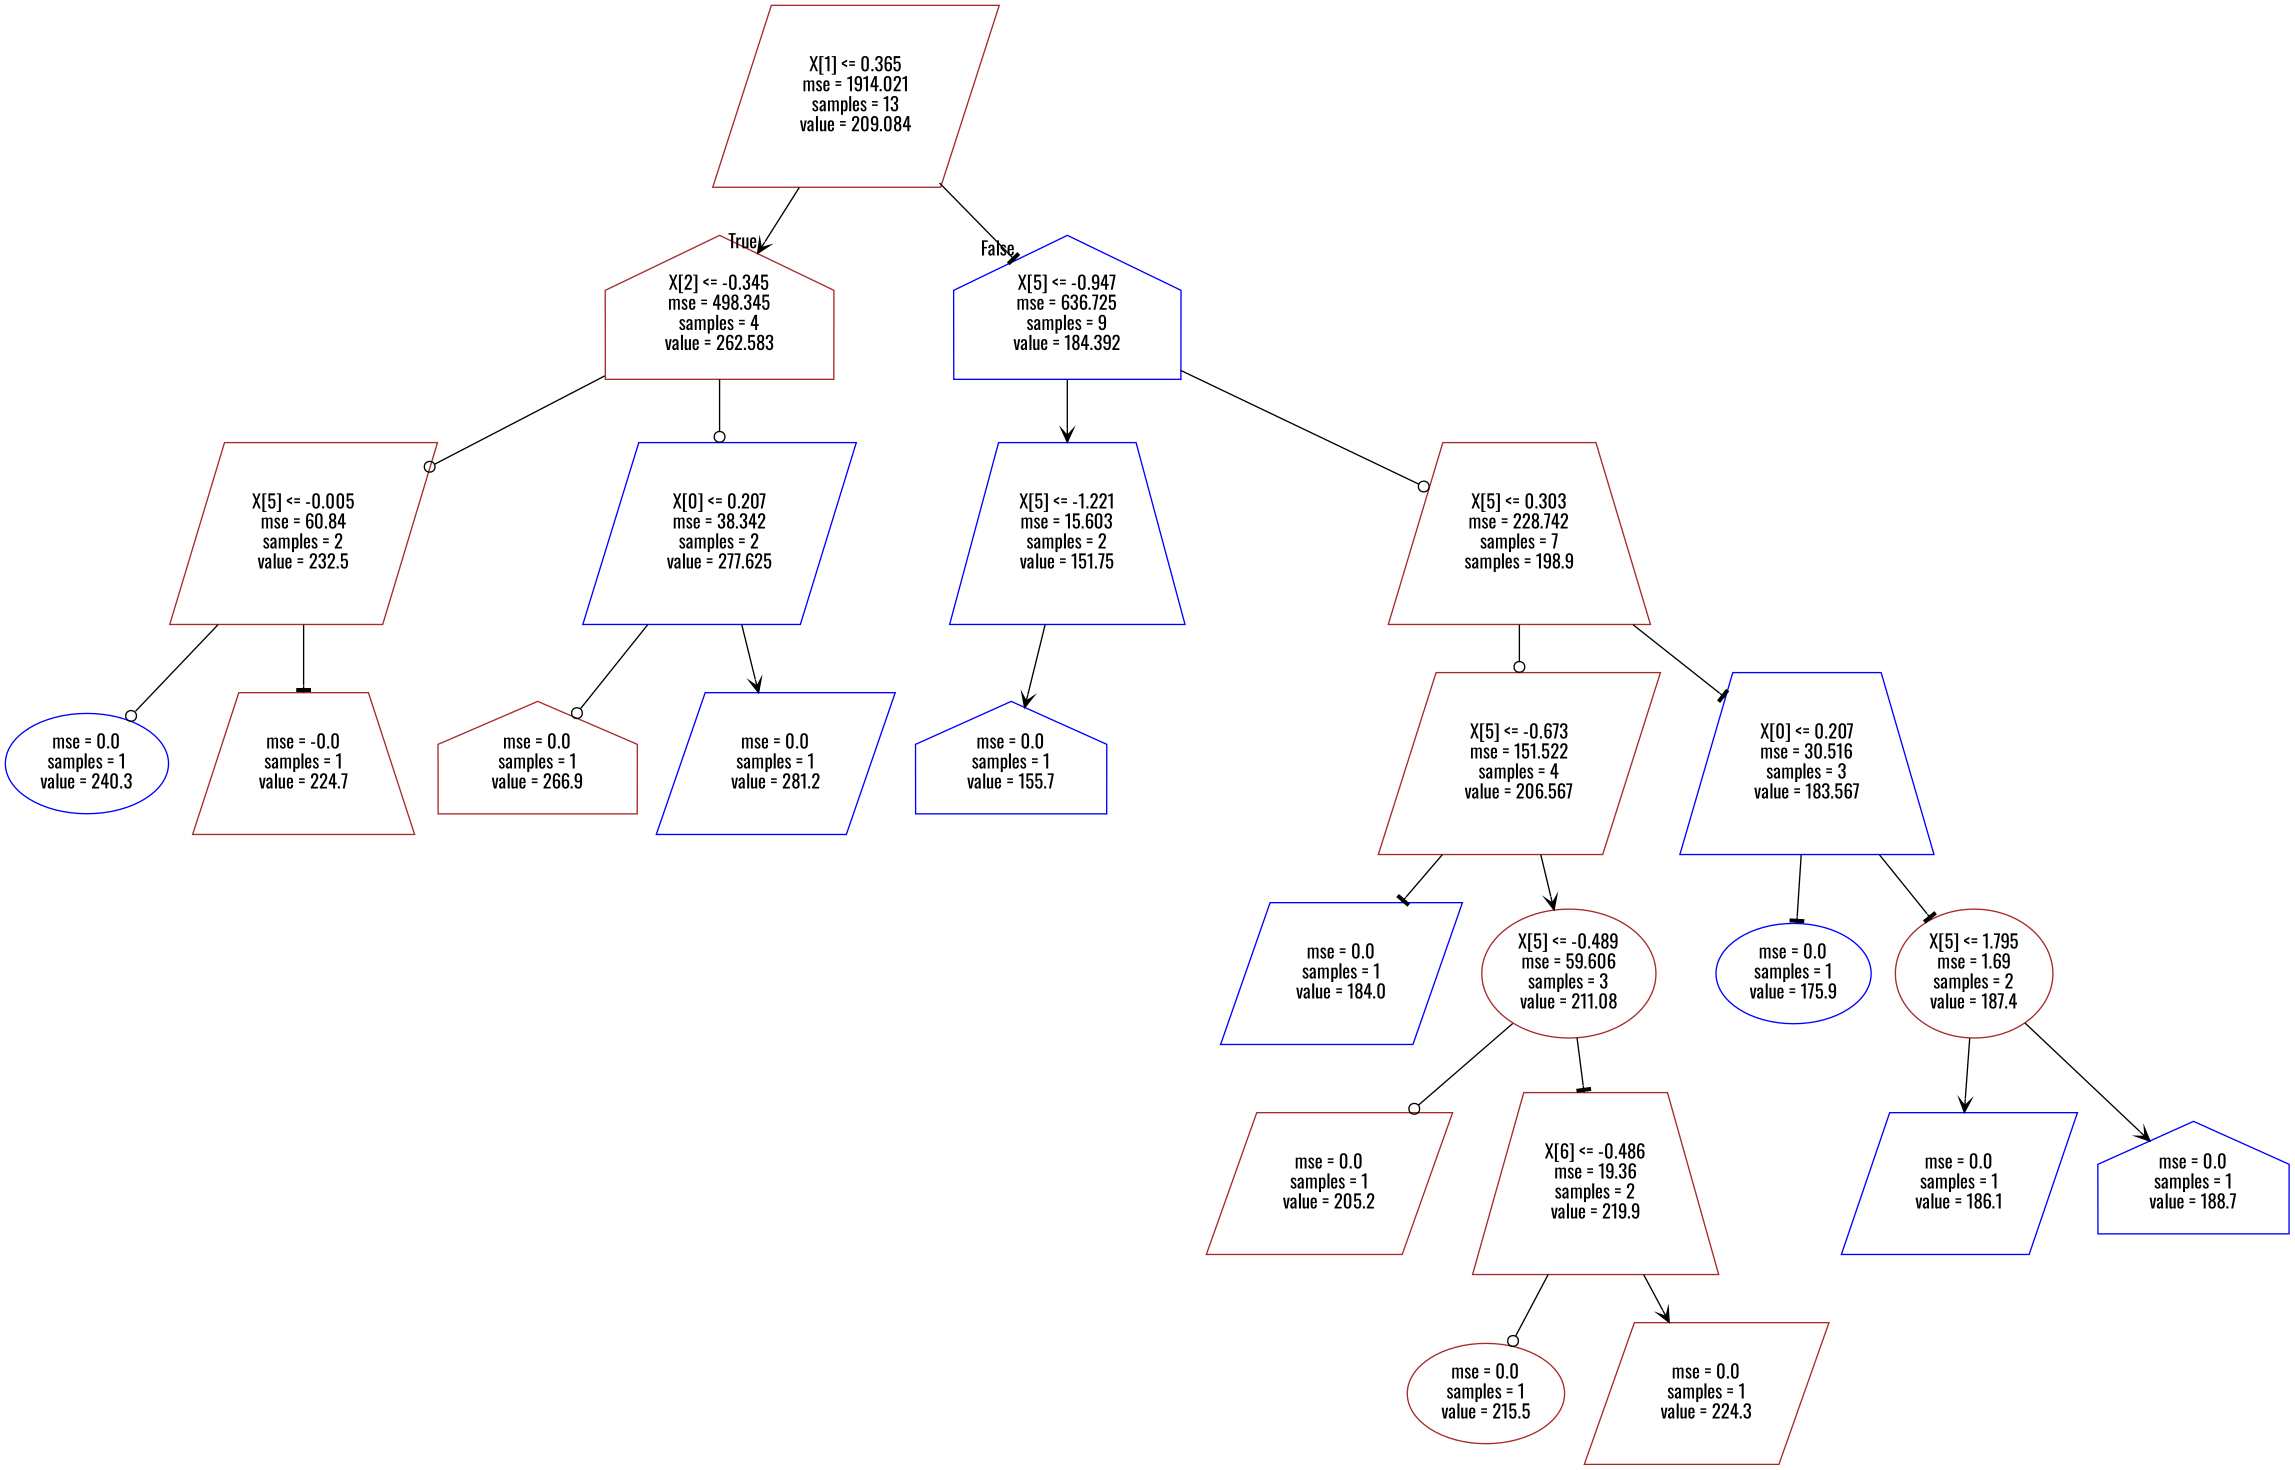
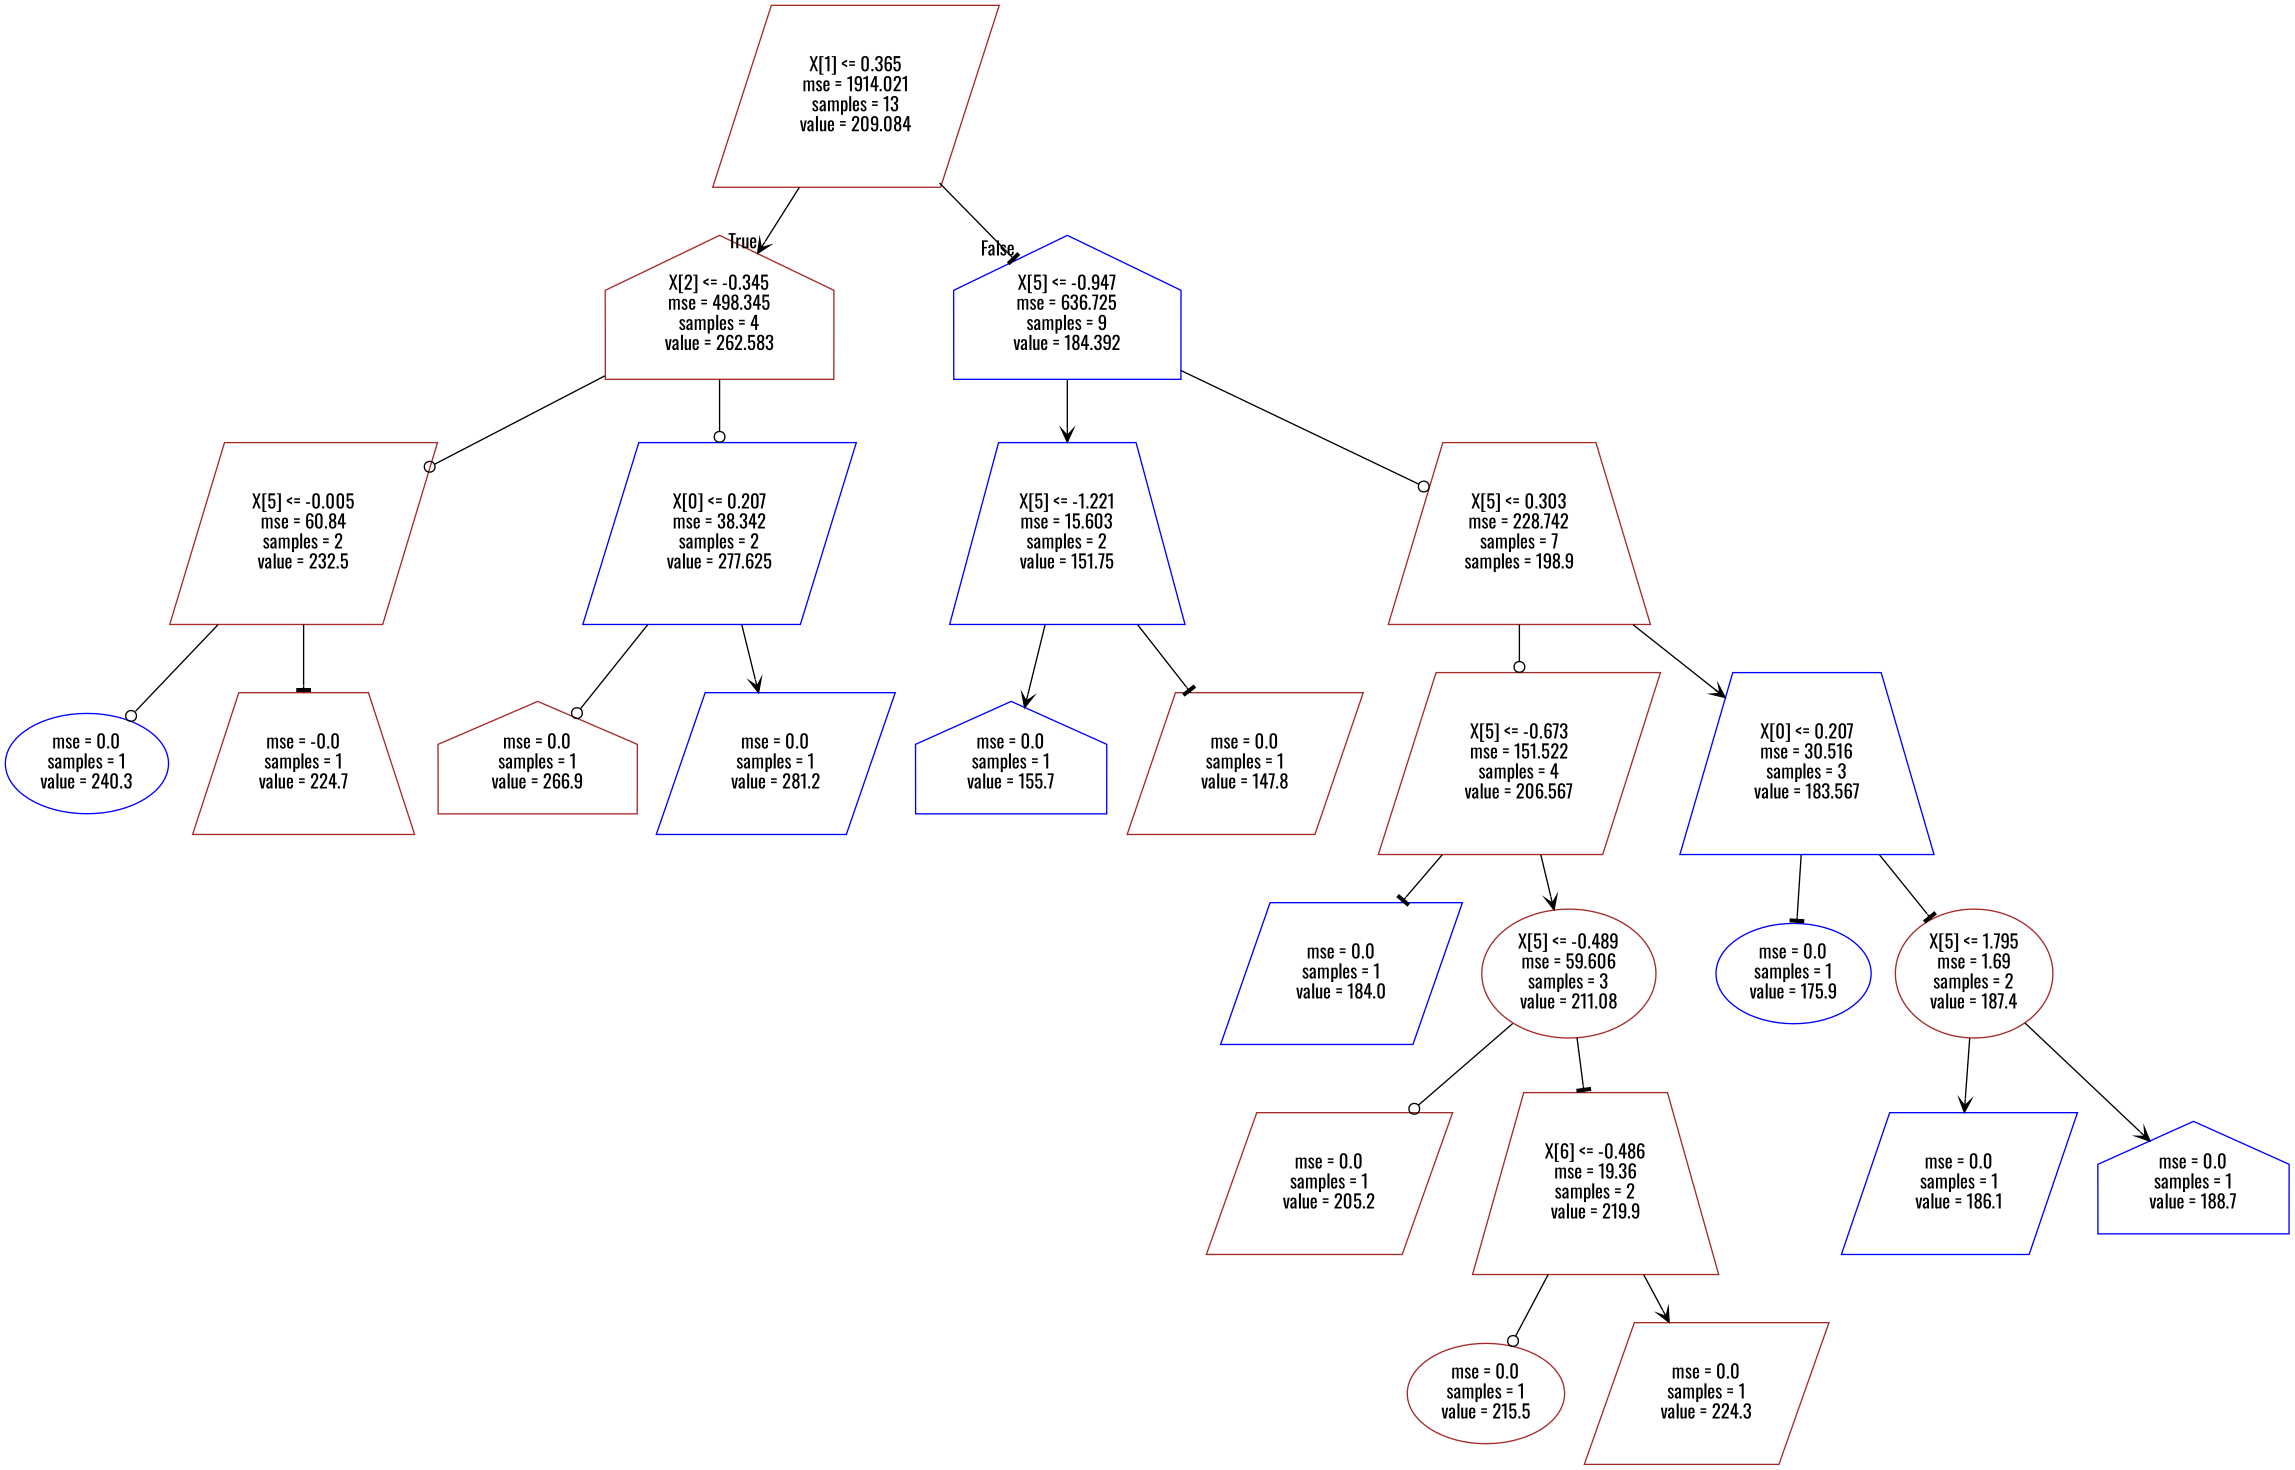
  digraph {
    fontname=Oswald
    node [color=brown fontname=Oswald shape=parallelogram]
    edge [arrowhead=vee fontname=Oswald]
    n1 [label="X[1] <= 0.365\nmse = 1914.021\nsamples = 13\nvalue = 209.084"]
    n2 [label="X[2] <= -0.345\nmse = 498.345\nsamples = 4\nvalue = 262.583" shape=house]
    n3 [color=blue label="X[5] <= -0.947\nmse = 636.725\nsamples = 9\nvalue = 184.392" shape=house]
    n4 [label="X[5] <= -0.005\nmse = 60.84\nsamples = 2\nvalue = 232.5"]
    n5 [color=blue label="X[0] <= 0.207\nmse = 38.342\nsamples = 2\nvalue = 277.625"]
    n6 [color=blue label="X[5] <= -1.221\nmse = 15.603\nsamples = 2\nvalue = 151.75" shape=trapezium]
    n7 [label="X[5] <= 0.303\nmse = 228.742\nsamples = 7\nsamples = 198.9" shape=trapezium]
    n8 [color=blue label="mse = 0.0\nsamples = 1\nvalue = 240.3" shape=ellipse]
    n9 [label="mse = -0.0\nsamples = 1\nvalue = 224.7" shape=trapezium]
    n10 [label="mse = 0.0\nsamples = 1\nvalue = 266.9" shape=house]
    n11 [color=blue label="mse = 0.0\nsamples = 1\nvalue = 281.2"]
    n12 [color=blue label="mse = 0.0\nsamples = 1\nvalue = 155.7" shape=house]
+   n13 [label="mse = 0.0\nsamples = 1\nvalue = 147.8"]
    n14 [label="X[5] <= -0.673\nmse = 151.522\nsamples = 4\nvalue = 206.567"]
    n15 [color=blue label="X[0] <= 0.207\nmse = 30.516\nsamples = 3\nvalue = 183.567" shape=trapezium]
    n16 [color=blue label="mse = 0.0\nsamples = 1\nvalue = 184.0"]
    n17 [label="X[5] <= -0.489\nmse = 59.606\nsamples = 3\nvalue = 211.08" shape=ellipse]
    n18 [color=blue label="mse = 0.0\nsamples = 1\nvalue = 175.9" shape=ellipse]
    n19 [label="X[5] <= 1.795\nmse = 1.69\nsamples = 2\nvalue = 187.4" shape=ellipse]
    n20 [label="mse = 0.0\nsamples = 1\nvalue = 205.2"]
    n21 [label="X[6] <= -0.486\nmse = 19.36\nsamples = 2\nvalue = 219.9" shape=trapezium]
    n22 [label="mse = 0.0\nsamples = 1\nvalue = 215.5" shape=ellipse]
    n23 [label="mse = 0.0\nsamples = 1\nvalue = 224.3"]
    n24 [color=blue label="mse = 0.0\nsamples = 1\nvalue = 186.1"]
    n25 [color=blue label="mse = 0.0\nsamples = 1\nvalue = 188.7" shape=house]
    n1 -> n2 [headlabel=True labelangle=45 labeldistance=2.5]
    n1 -> n3 [arrowhead=tee headlabel=False labelangle=-45 labeldistance=2.5]
    n2 -> n4 [arrowhead=odot]
    n2 -> n5 [arrowhead=odot]
    n3 -> n6
    n3 -> n7 [arrowhead=odot]
    n4 -> n8 [arrowhead=odot]
    n4 -> n9 [arrowhead=tee]
    n5 -> n10 [arrowhead=odot]
    n5 -> n11
    n6 -> n12
+   n6 -> n13 [arrowhead=tee]
    n7 -> n14 [arrowhead=odot]
-   n7 -> n15 [arrowhead=tee]
+   n7 -> n15
    n14 -> n16 [arrowhead=tee]
    n14 -> n17
    n15 -> n18 [arrowhead=tee]
    n15 -> n19 [arrowhead=tee]
    n17 -> n20 [arrowhead=odot]
    n17 -> n21 [arrowhead=tee]
    n19 -> n24
    n19 -> n25
    n21 -> n22 [arrowhead=odot]
    n21 -> n23
  }
